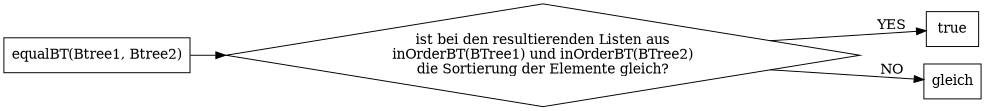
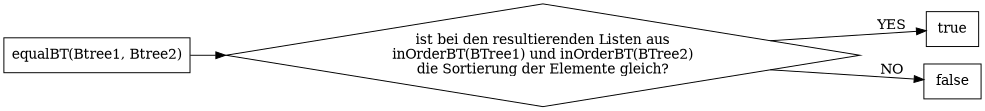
  digraph {
    compound=true
    rankdir=LR
    node [shape=box]
    n1 [label="equalBT(Btree1, Btree2)"]
    n2 [label="ist bei den resultierenden Listen aus\ninOrderBT(BTree1) und inOrderBT(BTree2)\ndie Sortierung der Elemente gleich?" shape=diamond]
    true
-   false [label=gleich]
+   false
    n1 -> n2
    n2 -> true [label=YES]
    n2 -> false [label=NO]
  }
